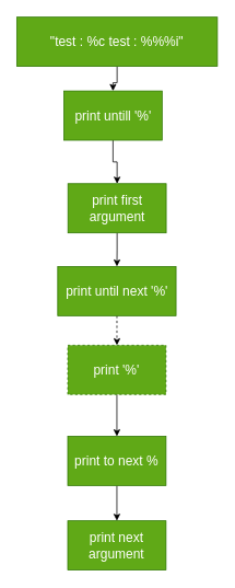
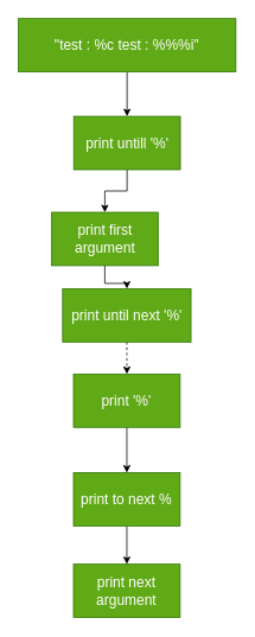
  <mxCell id="0" />
  <mxCell id="1" parent="0" />
  <mxCell id="2" value="" style="edgeStyle=orthogonalEdgeStyle;rounded=0;orthogonalLoop=1;jettySize=auto;html=1;" edge="1" parent="1" source="3" target="5"><mxGeometry relative="1" as="geometry" /></mxCell>
  <mxCell id="3" value="&quot;test : %c test : %%%i&quot;" style="rounded=0;whiteSpace=wrap;html=1;fillColor=#60a917;fontColor=#ffffff;strokeColor=#2D7600;fontSize=16;" vertex="1" parent="1"><mxGeometry x="20" y="20" width="245" height="60" as="geometry" /></mxCell>
  <mxCell id="4" value="" style="edgeStyle=orthogonalEdgeStyle;rounded=0;orthogonalLoop=1;jettySize=auto;html=1;" edge="1" parent="1" source="5" target="7"><mxGeometry relative="1" as="geometry" /></mxCell>
- <mxCell id="5" value="print untill '%'" style="whiteSpace=wrap;html=1;fontSize=16;fillColor=#60a917;strokeColor=#2D7600;fontColor=#ffffff;rounded=0;" vertex="1" parent="1"><mxGeometry x="77.5" y="110" width="120" height="60" as="geometry" /></mxCell>
+ <mxCell id="5" value="print untill '%'" style="whiteSpace=wrap;html=1;fontSize=16;fillColor=#60a917;strokeColor=#2D7600;fontColor=#ffffff;rounded=0;" vertex="1" parent="1"><mxGeometry x="82.5" y="130" width="120" height="60" as="geometry" /></mxCell>
  <mxCell id="6" value="" style="edgeStyle=orthogonalEdgeStyle;rounded=0;orthogonalLoop=1;jettySize=auto;html=1;" edge="1" parent="1" source="7" target="9"><mxGeometry relative="1" as="geometry" /></mxCell>
- <mxCell id="7" value="print first argument" style="whiteSpace=wrap;html=1;fontSize=16;fillColor=#60a917;strokeColor=#2D7600;fontColor=#ffffff;rounded=0;" vertex="1" parent="1"><mxGeometry x="82.5" y="223" width="120" height="60" as="geometry" /></mxCell>
+ <mxCell id="7" value="print first argument" style="whiteSpace=wrap;html=1;fontSize=16;fillColor=#60a917;strokeColor=#2D7600;fontColor=#ffffff;rounded=0;" vertex="1" parent="1"><mxGeometry x="57.5" y="238" width="120" height="60" as="geometry" /></mxCell>
  <mxCell id="8" value="" style="edgeStyle=orthogonalEdgeStyle;rounded=0;orthogonalLoop=1;jettySize=auto;html=1;dashed=1;" edge="1" parent="1" source="9" target="11"><mxGeometry relative="1" as="geometry" /></mxCell>
  <mxCell id="9" value="print until next '%'" style="whiteSpace=wrap;html=1;fontSize=16;fillColor=#60a917;strokeColor=#2D7600;fontColor=#ffffff;rounded=0;" vertex="1" parent="1"><mxGeometry x="70" y="324" width="144.5" height="60" as="geometry" /></mxCell>
  <mxCell id="10" value="" style="edgeStyle=orthogonalEdgeStyle;rounded=0;orthogonalLoop=1;jettySize=auto;html=1;" edge="1" parent="1" source="11" target="13"><mxGeometry relative="1" as="geometry" /></mxCell>
- <mxCell id="11" value="print '%'" style="whiteSpace=wrap;html=1;fontSize=16;fillColor=#60a917;strokeColor=#2D7600;fontColor=#ffffff;rounded=0;dashed=1;" vertex="1" parent="1"><mxGeometry x="82.25" y="420" width="120" height="60" as="geometry" /></mxCell>
+ <mxCell id="11" value="print '%'" style="whiteSpace=wrap;html=1;fontSize=16;fillColor=#60a917;strokeColor=#2D7600;fontColor=#ffffff;rounded=0;" vertex="1" parent="1"><mxGeometry x="82.25" y="420" width="120" height="60" as="geometry" /></mxCell>
  <mxCell id="12" value="" style="edgeStyle=orthogonalEdgeStyle;rounded=0;orthogonalLoop=1;jettySize=auto;html=1;" edge="1" parent="1" source="13" target="14"><mxGeometry relative="1" as="geometry" /></mxCell>
  <mxCell id="13" value="print to next %" style="whiteSpace=wrap;html=1;fontSize=16;fillColor=#60a917;strokeColor=#2D7600;fontColor=#ffffff;rounded=0;" vertex="1" parent="1"><mxGeometry x="82.25" y="531" width="120" height="60" as="geometry" /></mxCell>
  <mxCell id="14" value="print next argument" style="whiteSpace=wrap;html=1;fontSize=16;fillColor=#60a917;strokeColor=#2D7600;fontColor=#ffffff;rounded=0;" vertex="1" parent="1"><mxGeometry x="82.25" y="634" width="120" height="60" as="geometry" /></mxCell>
